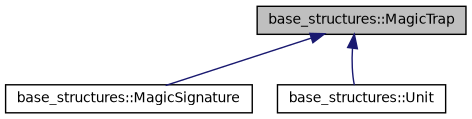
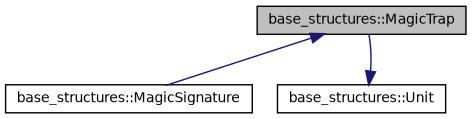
  digraph {
    node [color=black fillcolor=white fontname=Helvetica fontsize=10 shape=record style=filled]
    edge [color=midnightblue dir=back fontname=Helvetica fontsize=10 labelfontname=Helvetica labelfontsize=10 style=solid]
    n1 [fillcolor=grey75 fontcolor=black height=0.2 label="base_structures::MagicTrap" width=0.4]
    n2 [height=0.2 label="base_structures::MagicSignature" width=0.4]
    n3 [height=0.2 label="base_structures::Unit" width=0.4]
    n1 -> n2
-   n1 -> n3
+   n3 -> n1
  }
